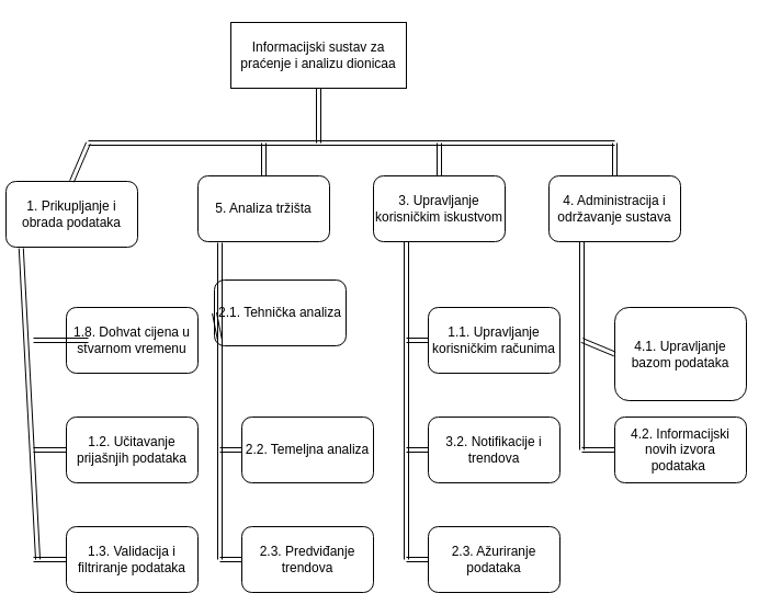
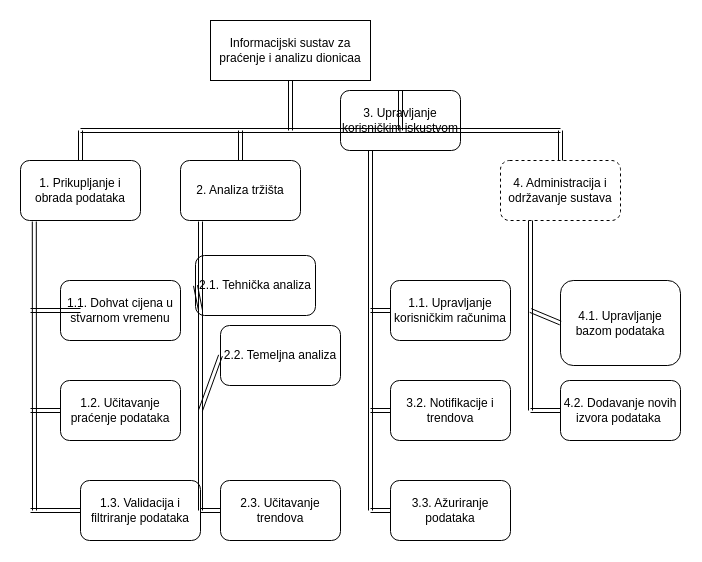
  <mxCell id="0" />
  <mxCell id="1" parent="0" />
  <mxCell id="2" value="&lt;font&gt;Informacijski sustav za praćenje i analizu dionicaa&lt;/font&gt;" style="rounded=0;whiteSpace=wrap;html=1;fontColor=light-dark(#000000,#000000);fillColor=light-dark(#FFFFFF,#E0E0E0);strokeColor=light-dark(#000000,#000000);" parent="1" vertex="1"><mxGeometry x="210" y="20" width="160" height="60" as="geometry" /></mxCell>
- <mxCell id="3" value="&lt;font style=&quot;color: light-dark(rgb(0, 0, 0), rgb(0, 0, 0));&quot;&gt;1. Prikupljanje i obrada podataka&lt;/font&gt;" style="rounded=1;whiteSpace=wrap;html=1;fillColor=light-dark(#FFFFFF,#FFFFFF);" vertex="1" parent="1"><mxGeometry x="5" y="165" width="120" height="60" as="geometry" /></mxCell>
- <mxCell id="4" value="&lt;font style=&quot;color: light-dark(rgb(0, 0, 0), rgb(0, 0, 0));&quot;&gt;5. Analiza tržišta&lt;/font&gt;" style="rounded=1;whiteSpace=wrap;html=1;fillColor=light-dark(#FFFFFF,#FFFFFF);" vertex="1" parent="1"><mxGeometry x="180" y="160" width="120" height="60" as="geometry" /></mxCell>
- <mxCell id="5" value="&lt;font style=&quot;color: light-dark(rgb(0, 0, 0), rgb(0, 0, 0));&quot;&gt;3. Upravljanje korisničkim iskustvom&lt;/font&gt;" style="rounded=1;whiteSpace=wrap;html=1;fillColor=light-dark(#FFFFFF,#FFFFFF);" vertex="1" parent="1"><mxGeometry x="340" y="160" width="120" height="60" as="geometry" /></mxCell>
- <mxCell id="6" value="&lt;font style=&quot;color: light-dark(rgb(0, 0, 0), rgb(0, 0, 0));&quot;&gt;4. Administracija i održavanje sustava&lt;/font&gt;" style="rounded=1;whiteSpace=wrap;html=1;fillColor=light-dark(#FFFFFF,#FFFFFF);" vertex="1" parent="1"><mxGeometry x="500" y="160" width="120" height="60" as="geometry" /></mxCell>
- <mxCell id="7" value="&lt;font style=&quot;color: light-dark(rgb(0, 0, 0), rgb(0, 0, 0));&quot;&gt;1.8. Dohvat cijena u stvarnom vremenu&lt;/font&gt;" style="rounded=1;whiteSpace=wrap;html=1;fillColor=light-dark(#FFFFFF,#FFFFFF);" vertex="1" parent="1"><mxGeometry x="60" y="280" width="120" height="60" as="geometry" /></mxCell>
- <mxCell id="8" value="&lt;font style=&quot;color: light-dark(rgb(0, 0, 0), rgb(0, 0, 0));&quot;&gt;1.2. Učitavanje prijašnjih podataka&lt;/font&gt;" style="rounded=1;whiteSpace=wrap;html=1;fillColor=light-dark(#FFFFFF,#FFFFFF);" vertex="1" parent="1"><mxGeometry x="60" y="380" width="120" height="60" as="geometry" /></mxCell>
- <mxCell id="9" value="&lt;font style=&quot;color: light-dark(rgb(0, 0, 0), rgb(0, 0, 0));&quot;&gt;1.3. Validacija i filtriranje podataka&lt;/font&gt;" style="rounded=1;whiteSpace=wrap;html=1;fillColor=light-dark(#FFFFFF,#FFFFFF);" vertex="1" parent="1"><mxGeometry x="60" y="480" width="120" height="60" as="geometry" /></mxCell>
+ <mxCell id="3" value="&lt;font style=&quot;color: light-dark(rgb(0, 0, 0), rgb(0, 0, 0));&quot;&gt;1. Prikupljanje i obrada podataka&lt;/font&gt;" style="rounded=1;whiteSpace=wrap;html=1;fillColor=light-dark(#FFFFFF,#FFFFFF);" vertex="1" parent="1"><mxGeometry x="20" y="160" width="120" height="60" as="geometry" /></mxCell>
+ <mxCell id="4" value="&lt;font style=&quot;color: light-dark(rgb(0, 0, 0), rgb(0, 0, 0));&quot;&gt;2. Analiza tržišta&lt;/font&gt;" style="rounded=1;whiteSpace=wrap;html=1;fillColor=light-dark(#FFFFFF,#FFFFFF);" vertex="1" parent="1"><mxGeometry x="180" y="160" width="120" height="60" as="geometry" /></mxCell>
+ <mxCell id="5" value="&lt;font style=&quot;color: light-dark(rgb(0, 0, 0), rgb(0, 0, 0));&quot;&gt;3. Upravljanje korisničkim iskustvom&lt;/font&gt;" style="rounded=1;whiteSpace=wrap;html=1;fillColor=light-dark(#FFFFFF,#FFFFFF);" vertex="1" parent="1"><mxGeometry x="340" y="90" width="120" height="60" as="geometry" /></mxCell>
+ <mxCell id="6" value="&lt;font style=&quot;color: light-dark(rgb(0, 0, 0), rgb(0, 0, 0));&quot;&gt;4. Administracija i održavanje sustava&lt;/font&gt;" style="rounded=1;whiteSpace=wrap;html=1;fillColor=light-dark(#FFFFFF,#FFFFFF);dashed=1;" vertex="1" parent="1"><mxGeometry x="500" y="160" width="120" height="60" as="geometry" /></mxCell>
+ <mxCell id="7" value="&lt;font style=&quot;color: light-dark(rgb(0, 0, 0), rgb(0, 0, 0));&quot;&gt;1.1. Dohvat cijena u stvarnom vremenu&lt;/font&gt;" style="rounded=1;whiteSpace=wrap;html=1;fillColor=light-dark(#FFFFFF,#FFFFFF);" vertex="1" parent="1"><mxGeometry x="60" y="280" width="120" height="60" as="geometry" /></mxCell>
+ <mxCell id="8" value="&lt;font style=&quot;color: light-dark(rgb(0, 0, 0), rgb(0, 0, 0));&quot;&gt;1.2. Učitavanje praćenje podataka&lt;/font&gt;" style="rounded=1;whiteSpace=wrap;html=1;fillColor=light-dark(#FFFFFF,#FFFFFF);" vertex="1" parent="1"><mxGeometry x="60" y="380" width="120" height="60" as="geometry" /></mxCell>
+ <mxCell id="9" value="&lt;font style=&quot;color: light-dark(rgb(0, 0, 0), rgb(0, 0, 0));&quot;&gt;1.3. Validacija i filtriranje podataka&lt;/font&gt;" style="rounded=1;whiteSpace=wrap;html=1;fillColor=light-dark(#FFFFFF,#FFFFFF);" vertex="1" parent="1"><mxGeometry x="80" y="480" width="120" height="60" as="geometry" /></mxCell>
  <mxCell id="10" value="&lt;font style=&quot;color: light-dark(rgb(0, 0, 0), rgb(0, 0, 0));&quot;&gt;2.1. Tehnička analiza&lt;/font&gt;" style="rounded=1;whiteSpace=wrap;html=1;fillColor=light-dark(#FFFFFF,#FFFFFF);" vertex="1" parent="1"><mxGeometry x="195" y="255" width="120" height="60" as="geometry" /></mxCell>
- <mxCell id="11" value="&lt;font style=&quot;color: light-dark(rgb(0, 0, 0), rgb(0, 0, 0));&quot;&gt;2.2. Temeljna analiza&lt;/font&gt;" style="rounded=1;whiteSpace=wrap;html=1;fillColor=light-dark(#FFFFFF,#FFFFFF);" vertex="1" parent="1"><mxGeometry x="220" y="380" width="120" height="60" as="geometry" /></mxCell>
- <mxCell id="12" value="&lt;font style=&quot;color: light-dark(rgb(0, 0, 0), rgb(0, 0, 0));&quot;&gt;2.3. Predviđanje trendova&lt;/font&gt;" style="rounded=1;whiteSpace=wrap;html=1;fillColor=light-dark(#FFFFFF,#FFFFFF);" vertex="1" parent="1"><mxGeometry x="220" y="480" width="120" height="60" as="geometry" /></mxCell>
+ <mxCell id="11" value="&lt;font style=&quot;color: light-dark(rgb(0, 0, 0), rgb(0, 0, 0));&quot;&gt;2.2. Temeljna analiza&lt;/font&gt;" style="rounded=1;whiteSpace=wrap;html=1;fillColor=light-dark(#FFFFFF,#FFFFFF);" vertex="1" parent="1"><mxGeometry x="220" y="325" width="120" height="60" as="geometry" /></mxCell>
+ <mxCell id="12" value="&lt;font style=&quot;color: light-dark(rgb(0, 0, 0), rgb(0, 0, 0));&quot;&gt;2.3. Učitavanje trendova&lt;/font&gt;" style="rounded=1;whiteSpace=wrap;html=1;fillColor=light-dark(#FFFFFF,#FFFFFF);" vertex="1" parent="1"><mxGeometry x="220" y="480" width="120" height="60" as="geometry" /></mxCell>
  <mxCell id="13" value="&lt;font style=&quot;color: light-dark(rgb(0, 0, 0), rgb(0, 0, 0));&quot;&gt;1.1. Upravljanje korisničkim računima&lt;/font&gt;" style="rounded=1;whiteSpace=wrap;html=1;fillColor=light-dark(#FFFFFF,#FFFFFF);" vertex="1" parent="1"><mxGeometry x="390" y="280" width="120" height="60" as="geometry" /></mxCell>
  <mxCell id="14" value="&lt;font style=&quot;color: light-dark(rgb(0, 0, 0), rgb(0, 0, 0));&quot;&gt;3.2. Notifikacije i trendova&lt;/font&gt;" style="rounded=1;whiteSpace=wrap;html=1;fillColor=light-dark(#FFFFFF,#FFFFFF);" vertex="1" parent="1"><mxGeometry x="390" y="380" width="120" height="60" as="geometry" /></mxCell>
  <mxCell id="15" value="&lt;font style=&quot;color: light-dark(rgb(0, 0, 0), rgb(0, 0, 0));&quot;&gt;4.1. Upravljanje bazom podataka&lt;/font&gt;" style="rounded=1;whiteSpace=wrap;html=1;fillColor=light-dark(#FFFFFF,#FFFFFF);" vertex="1" parent="1"><mxGeometry x="560" y="280" width="120" height="85" as="geometry" /></mxCell>
- <mxCell id="16" value="&lt;font style=&quot;color: light-dark(rgb(0, 0, 0), rgb(0, 0, 0));&quot;&gt;2.3. Ažuriranje podataka&lt;/font&gt;" style="rounded=1;whiteSpace=wrap;html=1;fillColor=light-dark(#FFFFFF,#FFFFFF);" vertex="1" parent="1"><mxGeometry x="390" y="480" width="120" height="60" as="geometry" /></mxCell>
- <mxCell id="17" value="&lt;font style=&quot;color: light-dark(rgb(0, 0, 0), rgb(0, 0, 0));&quot;&gt;4.2. Informacijski novih izvora podataka&amp;nbsp;&lt;/font&gt;" style="rounded=1;whiteSpace=wrap;html=1;fillColor=light-dark(#FFFFFF,#FFFFFF);" vertex="1" parent="1"><mxGeometry x="560" y="380" width="120" height="60" as="geometry" /></mxCell>
+ <mxCell id="16" value="&lt;font style=&quot;color: light-dark(rgb(0, 0, 0), rgb(0, 0, 0));&quot;&gt;3.3. Ažuriranje podataka&lt;/font&gt;" style="rounded=1;whiteSpace=wrap;html=1;fillColor=light-dark(#FFFFFF,#FFFFFF);" vertex="1" parent="1"><mxGeometry x="390" y="480" width="120" height="60" as="geometry" /></mxCell>
+ <mxCell id="17" value="&lt;font style=&quot;color: light-dark(rgb(0, 0, 0), rgb(0, 0, 0));&quot;&gt;4.2. Dodavanje novih izvora podataka&amp;nbsp;&lt;/font&gt;" style="rounded=1;whiteSpace=wrap;html=1;fillColor=light-dark(#FFFFFF,#FFFFFF);" vertex="1" parent="1"><mxGeometry x="560" y="380" width="120" height="60" as="geometry" /></mxCell>
  <mxCell id="18" value="" style="shape=link;html=1;rounded=0;entryX=0.5;entryY=1;entryDx=0;entryDy=0;" edge="1" parent="1" target="2"><mxGeometry width="100" relative="1" as="geometry"><mxPoint x="290" y="130" as="sourcePoint" /><mxPoint x="350" y="400" as="targetPoint" /></mxGeometry></mxCell>
  <mxCell id="19" value="" style="shape=link;html=1;rounded=0;" edge="1" parent="1"><mxGeometry width="100" relative="1" as="geometry"><mxPoint x="80" y="130" as="sourcePoint" /><mxPoint x="560" y="130" as="targetPoint" /></mxGeometry></mxCell>
  <mxCell id="20" value="" style="shape=link;html=1;rounded=0;exitX=0.5;exitY=0;exitDx=0;exitDy=0;" edge="1" parent="1" source="3"><mxGeometry width="100" relative="1" as="geometry"><mxPoint x="-20" y="130" as="sourcePoint" /><mxPoint x="80" y="130" as="targetPoint" /></mxGeometry></mxCell>
  <mxCell id="21" value="" style="shape=link;html=1;rounded=0;entryX=0.5;entryY=0;entryDx=0;entryDy=0;" edge="1" parent="1" target="4"><mxGeometry width="100" relative="1" as="geometry"><mxPoint x="240" y="130" as="sourcePoint" /><mxPoint x="340" y="140" as="targetPoint" /></mxGeometry></mxCell>
  <mxCell id="22" value="" style="shape=link;html=1;rounded=0;entryX=0.5;entryY=0;entryDx=0;entryDy=0;" edge="1" parent="1" target="5"><mxGeometry width="100" relative="1" as="geometry"><mxPoint x="400" y="130" as="sourcePoint" /><mxPoint x="500" y="140" as="targetPoint" /></mxGeometry></mxCell>
  <mxCell id="23" value="" style="shape=link;html=1;rounded=0;exitX=0.5;exitY=0;exitDx=0;exitDy=0;" edge="1" parent="1" source="6"><mxGeometry width="100" relative="1" as="geometry"><mxPoint x="250" y="350" as="sourcePoint" /><mxPoint x="560" y="130" as="targetPoint" /></mxGeometry></mxCell>
  <mxCell id="24" value="" style="shape=link;html=1;rounded=0;exitX=0.115;exitY=1.017;exitDx=0;exitDy=0;exitPerimeter=0;" edge="1" parent="1" source="3"><mxGeometry width="100" relative="1" as="geometry"><mxPoint x="30" y="250" as="sourcePoint" /><mxPoint x="34" y="510" as="targetPoint" /></mxGeometry></mxCell>
  <mxCell id="25" value="" style="shape=link;html=1;rounded=0;entryX=0;entryY=0.5;entryDx=0;entryDy=0;" edge="1" parent="1" target="9"><mxGeometry width="100" relative="1" as="geometry"><mxPoint x="30" y="510" as="sourcePoint" /><mxPoint x="60" y="520" as="targetPoint" /></mxGeometry></mxCell>
  <mxCell id="26" value="" style="shape=link;html=1;rounded=0;" edge="1" parent="1"><mxGeometry width="100" relative="1" as="geometry"><mxPoint x="30" y="410" as="sourcePoint" /><mxPoint x="60" y="410" as="targetPoint" /></mxGeometry></mxCell>
  <mxCell id="27" value="" style="shape=link;html=1;rounded=0;" edge="1" parent="1"><mxGeometry width="100" relative="1" as="geometry"><mxPoint x="30" y="310" as="sourcePoint" /><mxPoint x="80" y="310" as="targetPoint" /></mxGeometry></mxCell>
  <mxCell id="28" value="" style="shape=link;html=1;rounded=0;" edge="1" parent="1"><mxGeometry width="100" relative="1" as="geometry"><mxPoint x="200" y="221" as="sourcePoint" /><mxPoint x="200" y="510" as="targetPoint" /></mxGeometry></mxCell>
  <mxCell id="29" value="" style="shape=link;html=1;rounded=0;entryX=0;entryY=0.5;entryDx=0;entryDy=0;" edge="1" parent="1" target="12"><mxGeometry width="100" relative="1" as="geometry"><mxPoint x="200" y="510" as="sourcePoint" /><mxPoint x="230" y="590" as="targetPoint" /></mxGeometry></mxCell>
  <mxCell id="30" value="" style="shape=link;html=1;rounded=0;entryX=0;entryY=0.5;entryDx=0;entryDy=0;" edge="1" parent="1" target="11"><mxGeometry width="100" relative="1" as="geometry"><mxPoint x="200" y="410" as="sourcePoint" /><mxPoint x="330" y="470" as="targetPoint" /></mxGeometry></mxCell>
  <mxCell id="31" value="" style="shape=link;html=1;rounded=0;entryX=0;entryY=0.5;entryDx=0;entryDy=0;" edge="1" parent="1" target="10"><mxGeometry width="100" relative="1" as="geometry"><mxPoint x="200" y="310" as="sourcePoint" /><mxPoint x="330" y="360" as="targetPoint" /></mxGeometry></mxCell>
  <mxCell id="32" value="" style="shape=link;html=1;rounded=0;exitX=0.25;exitY=1;exitDx=0;exitDy=0;" edge="1" parent="1" source="5"><mxGeometry width="100" relative="1" as="geometry"><mxPoint x="360" y="230" as="sourcePoint" /><mxPoint x="370" y="510" as="targetPoint" /></mxGeometry></mxCell>
  <mxCell id="33" value="" style="shape=link;html=1;rounded=0;entryX=0;entryY=0.5;entryDx=0;entryDy=0;" edge="1" parent="1" target="16"><mxGeometry width="100" relative="1" as="geometry"><mxPoint x="370" y="510" as="sourcePoint" /><mxPoint x="350" y="590" as="targetPoint" /></mxGeometry></mxCell>
  <mxCell id="34" value="" style="shape=link;html=1;rounded=0;entryX=0;entryY=0.5;entryDx=0;entryDy=0;" edge="1" parent="1" target="14"><mxGeometry width="100" relative="1" as="geometry"><mxPoint x="370" y="410" as="sourcePoint" /><mxPoint x="500" y="460" as="targetPoint" /></mxGeometry></mxCell>
  <mxCell id="35" value="" style="shape=link;html=1;rounded=0;entryX=0;entryY=0.5;entryDx=0;entryDy=0;" edge="1" parent="1" target="13"><mxGeometry width="100" relative="1" as="geometry"><mxPoint x="370" y="310" as="sourcePoint" /><mxPoint x="500" y="350" as="targetPoint" /></mxGeometry></mxCell>
  <mxCell id="36" value="" style="shape=link;html=1;rounded=0;exitX=0.25;exitY=1;exitDx=0;exitDy=0;" edge="1" parent="1" source="6"><mxGeometry width="100" relative="1" as="geometry"><mxPoint x="520" y="270" as="sourcePoint" /><mxPoint x="530" y="410" as="targetPoint" /></mxGeometry></mxCell>
  <mxCell id="37" value="" style="shape=link;html=1;rounded=0;entryX=0;entryY=0.5;entryDx=0;entryDy=0;" edge="1" parent="1" target="17"><mxGeometry width="100" relative="1" as="geometry"><mxPoint x="530" y="410" as="sourcePoint" /><mxPoint x="650" y="480" as="targetPoint" /></mxGeometry></mxCell>
  <mxCell id="38" value="" style="shape=link;html=1;rounded=0;entryX=0;entryY=0.5;entryDx=0;entryDy=0;" edge="1" parent="1" target="15"><mxGeometry width="100" relative="1" as="geometry"><mxPoint x="530" y="310" as="sourcePoint" /><mxPoint x="670" y="270" as="targetPoint" /></mxGeometry></mxCell>
